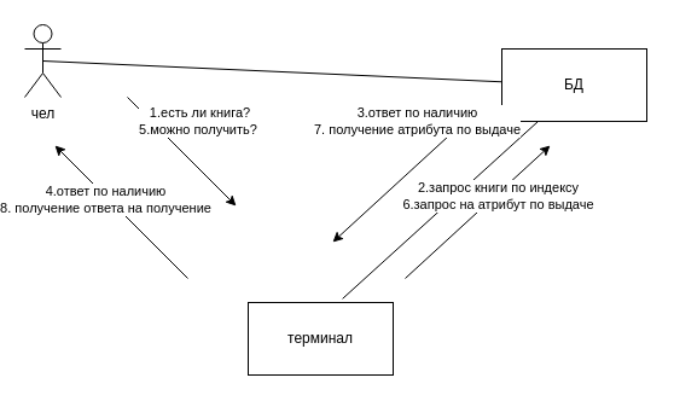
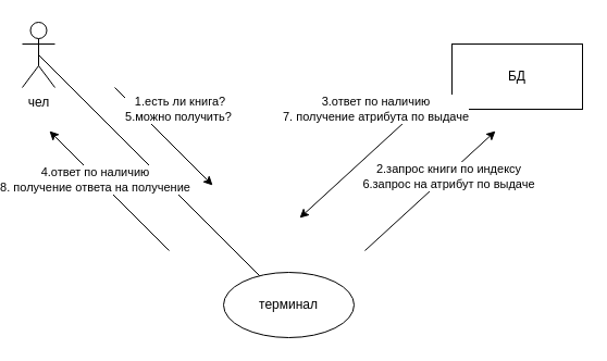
  <mxCell id="0" />
  <mxCell id="1" parent="0" />
  <mxCell id="2" value="чел" style="shape=umlActor;verticalLabelPosition=bottom;verticalAlign=top;html=1;outlineConnect=0;" vertex="1" parent="1"><mxGeometry x="20" y="20" width="30" height="60" as="geometry" /></mxCell>
- <mxCell id="3" value="терминал" style="rounded=0;whiteSpace=wrap;html=1;" vertex="1" parent="1"><mxGeometry x="205" y="250" width="120" height="60" as="geometry" /></mxCell>
+ <mxCell id="3" value="терминал" style="ellipse;whiteSpace=wrap;html=1;" vertex="1" parent="1"><mxGeometry x="205" y="250" width="120" height="60" as="geometry" /></mxCell>
  <mxCell id="4" value="БД" style="rounded=0;whiteSpace=wrap;html=1;" vertex="1" parent="1"><mxGeometry x="415" y="40" width="120" height="60" as="geometry" /></mxCell>
- <mxCell id="5" value="" style="endArrow=none;html=1;rounded=0;exitX=0.5;exitY=0.5;exitDx=0;exitDy=0;exitPerimeter=0;" edge="1" parent="1" source="2" target="4"><mxGeometry width="50" height="50" relative="1" as="geometry"><mxPoint x="195" y="210" as="sourcePoint" /><mxPoint x="245" y="160" as="targetPoint" /></mxGeometry></mxCell>
- <mxCell id="6" value="" style="endArrow=none;html=1;rounded=0;exitX=0.651;exitY=-0.053;exitDx=0;exitDy=0;exitPerimeter=0;entryX=0.25;entryY=1;entryDx=0;entryDy=0;" edge="1" parent="1" source="3" target="4"><mxGeometry width="50" height="50" relative="1" as="geometry"><mxPoint x="195" y="210" as="sourcePoint" /><mxPoint x="245" y="160" as="targetPoint" /></mxGeometry></mxCell>
+ <mxCell id="5" value="" style="endArrow=none;html=1;rounded=0;exitX=0.5;exitY=0.5;exitDx=0;exitDy=0;exitPerimeter=0;entryX=0.25;entryY=0;entryDx=0;entryDy=0;" edge="1" parent="1" source="2" target="3"><mxGeometry width="50" height="50" relative="1" as="geometry"><mxPoint x="195" y="210" as="sourcePoint" /><mxPoint x="245" y="160" as="targetPoint" /></mxGeometry></mxCell>
  <mxCell id="7" value="" style="endArrow=classic;html=1;rounded=0;" edge="1" parent="1"><mxGeometry width="50" height="50" relative="1" as="geometry"><mxPoint x="105" y="80" as="sourcePoint" /><mxPoint x="195" y="170" as="targetPoint" /></mxGeometry></mxCell>
  <mxCell id="8" value="1.есть ли книга?&lt;div&gt;5.можно получить?&amp;nbsp;&lt;/div&gt;" style="edgeLabel;html=1;align=center;verticalAlign=middle;resizable=0;points=[];" vertex="1" connectable="0" parent="7"><mxGeometry x="-0.318" y="2" relative="1" as="geometry"><mxPoint x="28" y="-9" as="offset" /></mxGeometry></mxCell>
  <mxCell id="9" value="" style="endArrow=classic;html=1;rounded=0;" edge="1" parent="1"><mxGeometry width="50" height="50" relative="1" as="geometry"><mxPoint x="335" y="230" as="sourcePoint" /><mxPoint x="455" y="120" as="targetPoint" /></mxGeometry></mxCell>
  <mxCell id="10" value="2.запрос книги по индексу&lt;div&gt;6.запрос на атрибут по выдаче&lt;/div&gt;" style="edgeLabel;html=1;align=center;verticalAlign=middle;resizable=0;points=[];" vertex="1" connectable="0" parent="9"><mxGeometry x="0.267" y="-1" relative="1" as="geometry"><mxPoint as="offset" /></mxGeometry></mxCell>
  <mxCell id="11" value="" style="endArrow=classic;html=1;rounded=0;" edge="1" parent="1"><mxGeometry width="50" height="50" relative="1" as="geometry"><mxPoint x="395" y="90" as="sourcePoint" /><mxPoint x="275" y="200" as="targetPoint" /></mxGeometry></mxCell>
  <mxCell id="12" value="3.ответ по наличию&lt;div&gt;7. получение атрибута по выдаче&lt;/div&gt;" style="edgeLabel;html=1;align=center;verticalAlign=middle;resizable=0;points=[];" vertex="1" connectable="0" parent="11"><mxGeometry x="-0.35" y="-3" relative="1" as="geometry"><mxPoint x="-9" y="-24" as="offset" /></mxGeometry></mxCell>
  <mxCell id="13" value="" style="endArrow=classic;html=1;rounded=0;" edge="1" parent="1"><mxGeometry width="50" height="50" relative="1" as="geometry"><mxPoint x="155" y="230" as="sourcePoint" /><mxPoint x="45" y="120" as="targetPoint" /></mxGeometry></mxCell>
  <mxCell id="14" value="4.ответ по наличию&lt;div&gt;8. получение ответа на получение&lt;/div&gt;" style="edgeLabel;html=1;align=center;verticalAlign=middle;resizable=0;points=[];" vertex="1" connectable="0" parent="13"><mxGeometry x="0.217" y="2" relative="1" as="geometry"><mxPoint as="offset" /></mxGeometry></mxCell>
